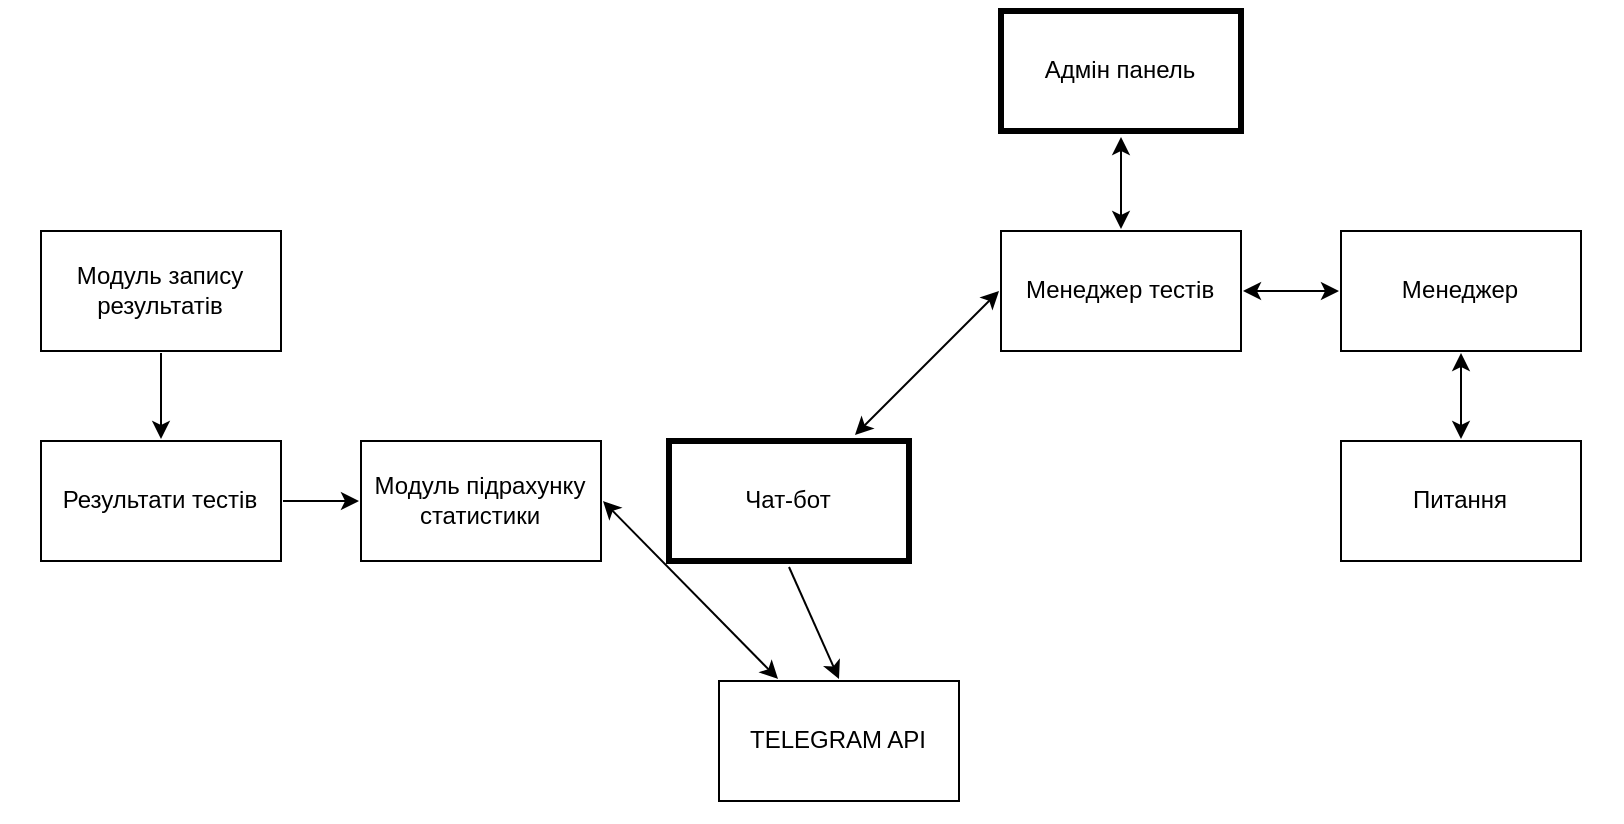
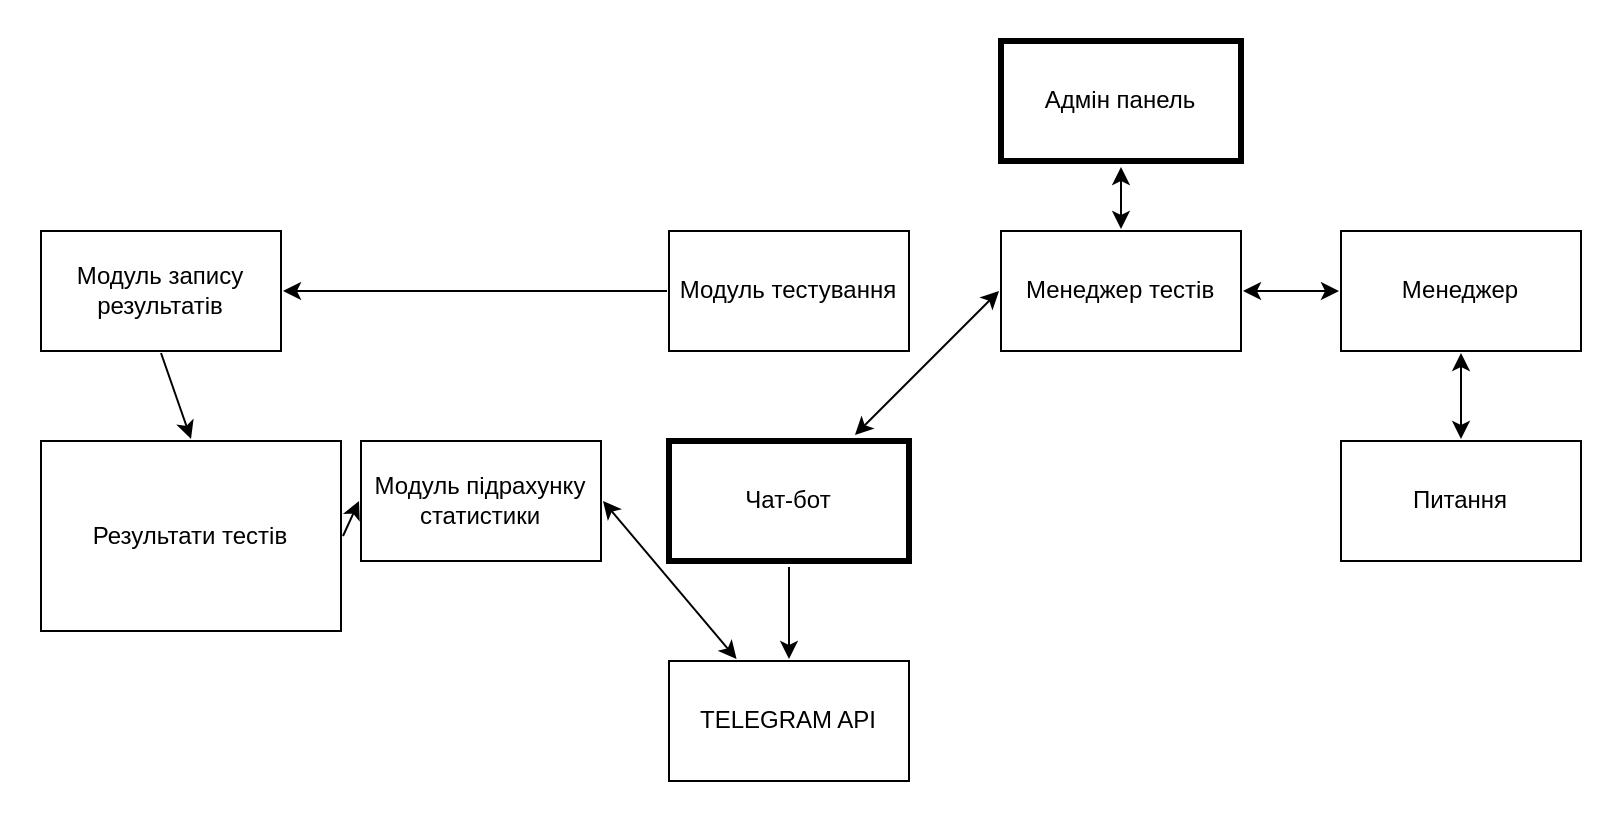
  <mxCell id="0" />
  <mxCell id="1" parent="0" />
  <mxCell id="2" value="Питання" style="rounded=0;whiteSpace=wrap;html=1;perimeterSpacing=1;" parent="1" vertex="1"><mxGeometry x="670" y="220" width="120" height="60" as="geometry" /></mxCell>
- <mxCell id="3" value="Результати тестів" style="rounded=0;whiteSpace=wrap;html=1;perimeterSpacing=1;" parent="1" vertex="1"><mxGeometry x="20" y="220" width="120" height="60" as="geometry" /></mxCell>
+ <mxCell id="3" value="Результати тестів" style="rounded=0;whiteSpace=wrap;html=1;perimeterSpacing=1;" parent="1" vertex="1"><mxGeometry x="20" y="220" width="150" height="95" as="geometry" /></mxCell>
  <mxCell id="4" value="Менеджер тестів" style="rounded=0;whiteSpace=wrap;html=1;strokeWidth=1;perimeterSpacing=1;" parent="1" vertex="1"><mxGeometry x="500" y="115" width="120" height="60" as="geometry" /></mxCell>
+ <mxCell id="5" value="Модуль тестування" style="rounded=0;whiteSpace=wrap;html=1;perimeterSpacing=1;" parent="1" vertex="1"><mxGeometry x="334" y="115" width="120" height="60" as="geometry" /></mxCell>
  <mxCell id="6" value="Модуль запису результатів" style="rounded=0;whiteSpace=wrap;html=1;perimeterSpacing=1;" parent="1" vertex="1"><mxGeometry x="20" y="115" width="120" height="60" as="geometry" /></mxCell>
  <mxCell id="7" value="Модуль підрахунку статистики" style="rounded=0;whiteSpace=wrap;html=1;perimeterSpacing=1;" parent="1" vertex="1"><mxGeometry x="180" y="220" width="120" height="60" as="geometry" /></mxCell>
  <mxCell id="8" value="Чат-бот" style="rounded=0;whiteSpace=wrap;html=1;strokeWidth=3;perimeterSpacing=3;" parent="1" vertex="1"><mxGeometry x="334" y="220" width="120" height="60" as="geometry" /></mxCell>
  <mxCell id="9" value="" style="endArrow=classic;html=1;rounded=0;entryX=0.5;entryY=0;entryDx=0;entryDy=0;exitX=0.5;exitY=1;exitDx=0;exitDy=0;" parent="1" source="6" target="3" edge="1"><mxGeometry width="50" height="50" relative="1" as="geometry"><mxPoint x="370" y="190" as="sourcePoint" /><mxPoint x="420" y="140" as="targetPoint" /></mxGeometry></mxCell>
  <mxCell id="10" value="" style="endArrow=classic;html=1;rounded=0;exitX=1;exitY=0.5;exitDx=0;exitDy=0;entryX=0;entryY=0.5;entryDx=0;entryDy=0;" parent="1" source="3" target="7" edge="1"><mxGeometry width="50" height="50" relative="1" as="geometry"><mxPoint x="370" y="190" as="sourcePoint" /><mxPoint x="420" y="140" as="targetPoint" /></mxGeometry></mxCell>
  <mxCell id="11" value="" style="endArrow=classic;startArrow=classic;html=1;rounded=0;exitX=1;exitY=0.5;exitDx=0;exitDy=0;" parent="1" source="7" target="16" edge="1"><mxGeometry width="50" height="50" relative="1" as="geometry"><mxPoint x="370" y="190" as="sourcePoint" /><mxPoint x="420" y="140" as="targetPoint" /></mxGeometry></mxCell>
  <mxCell id="12" value="" style="endArrow=classic;startArrow=classic;html=1;rounded=0;exitX=0;exitY=0.5;exitDx=0;exitDy=0;" parent="1" source="4" target="8" edge="1"><mxGeometry width="50" height="50" relative="1" as="geometry"><mxPoint x="370" y="190" as="sourcePoint" /><mxPoint x="420" y="140" as="targetPoint" /></mxGeometry></mxCell>
- <mxCell id="14" value="Адмін панель" style="rounded=0;whiteSpace=wrap;html=1;strokeWidth=3;perimeterSpacing=3;" parent="1" vertex="1"><mxGeometry x="500" y="5" width="120" height="60" as="geometry" /></mxCell>
+ <mxCell id="13" value="" style="endArrow=classic;html=1;rounded=0;exitX=0;exitY=0.5;exitDx=0;exitDy=0;entryX=1;entryY=0.5;entryDx=0;entryDy=0;" parent="1" source="5" target="6" edge="1"><mxGeometry width="50" height="50" relative="1" as="geometry"><mxPoint x="370" y="190" as="sourcePoint" /><mxPoint x="420" y="140" as="targetPoint" /></mxGeometry></mxCell>
+ <mxCell id="14" value="Адмін панель" style="rounded=0;whiteSpace=wrap;html=1;strokeWidth=3;perimeterSpacing=3;" parent="1" vertex="1"><mxGeometry x="500" y="20" width="120" height="60" as="geometry" /></mxCell>
  <mxCell id="15" value="" style="endArrow=classic;startArrow=classic;html=1;rounded=0;exitX=0.5;exitY=0;exitDx=0;exitDy=0;entryX=0.5;entryY=1;entryDx=0;entryDy=0;" parent="1" source="4" target="14" edge="1"><mxGeometry width="50" height="50" relative="1" as="geometry"><mxPoint x="370" y="80" as="sourcePoint" /><mxPoint x="420" y="30" as="targetPoint" /></mxGeometry></mxCell>
- <mxCell id="16" value="TELEGRAM API" style="rounded=0;whiteSpace=wrap;html=1;perimeterSpacing=1;" parent="1" vertex="1"><mxGeometry x="359" y="340" width="120" height="60" as="geometry" /></mxCell>
+ <mxCell id="16" value="TELEGRAM API" style="rounded=0;whiteSpace=wrap;html=1;perimeterSpacing=1;" parent="1" vertex="1"><mxGeometry x="334" y="330" width="120" height="60" as="geometry" /></mxCell>
  <mxCell id="17" value="" style="endArrow=none;startArrow=classic;html=1;rounded=0;exitX=0.5;exitY=0;exitDx=0;exitDy=0;entryX=0.5;entryY=1;entryDx=0;entryDy=0;" parent="1" source="16" target="8" edge="1"><mxGeometry width="50" height="50" relative="1" as="geometry"><mxPoint x="370" y="190" as="sourcePoint" /><mxPoint x="420" y="140" as="targetPoint" /></mxGeometry></mxCell>
  <mxCell id="18" value="Менеджер&lt;br&gt;" style="rounded=0;whiteSpace=wrap;html=1;perimeterSpacing=1;" parent="1" vertex="1"><mxGeometry x="670" y="115" width="120" height="60" as="geometry" /></mxCell>
  <mxCell id="19" value="" style="endArrow=classic;startArrow=classic;html=1;entryX=0;entryY=0.5;entryDx=0;entryDy=0;exitX=1;exitY=0.5;exitDx=0;exitDy=0;" parent="1" source="4" target="18" edge="1"><mxGeometry width="50" height="50" relative="1" as="geometry"><mxPoint x="370" y="150" as="sourcePoint" /><mxPoint x="420" y="100" as="targetPoint" /></mxGeometry></mxCell>
  <mxCell id="20" value="" style="endArrow=classic;startArrow=classic;html=1;entryX=0.5;entryY=1;entryDx=0;entryDy=0;" parent="1" source="2" target="18" edge="1"><mxGeometry width="50" height="50" relative="1" as="geometry"><mxPoint x="370" y="150" as="sourcePoint" /><mxPoint x="420" y="100" as="targetPoint" /></mxGeometry></mxCell>
